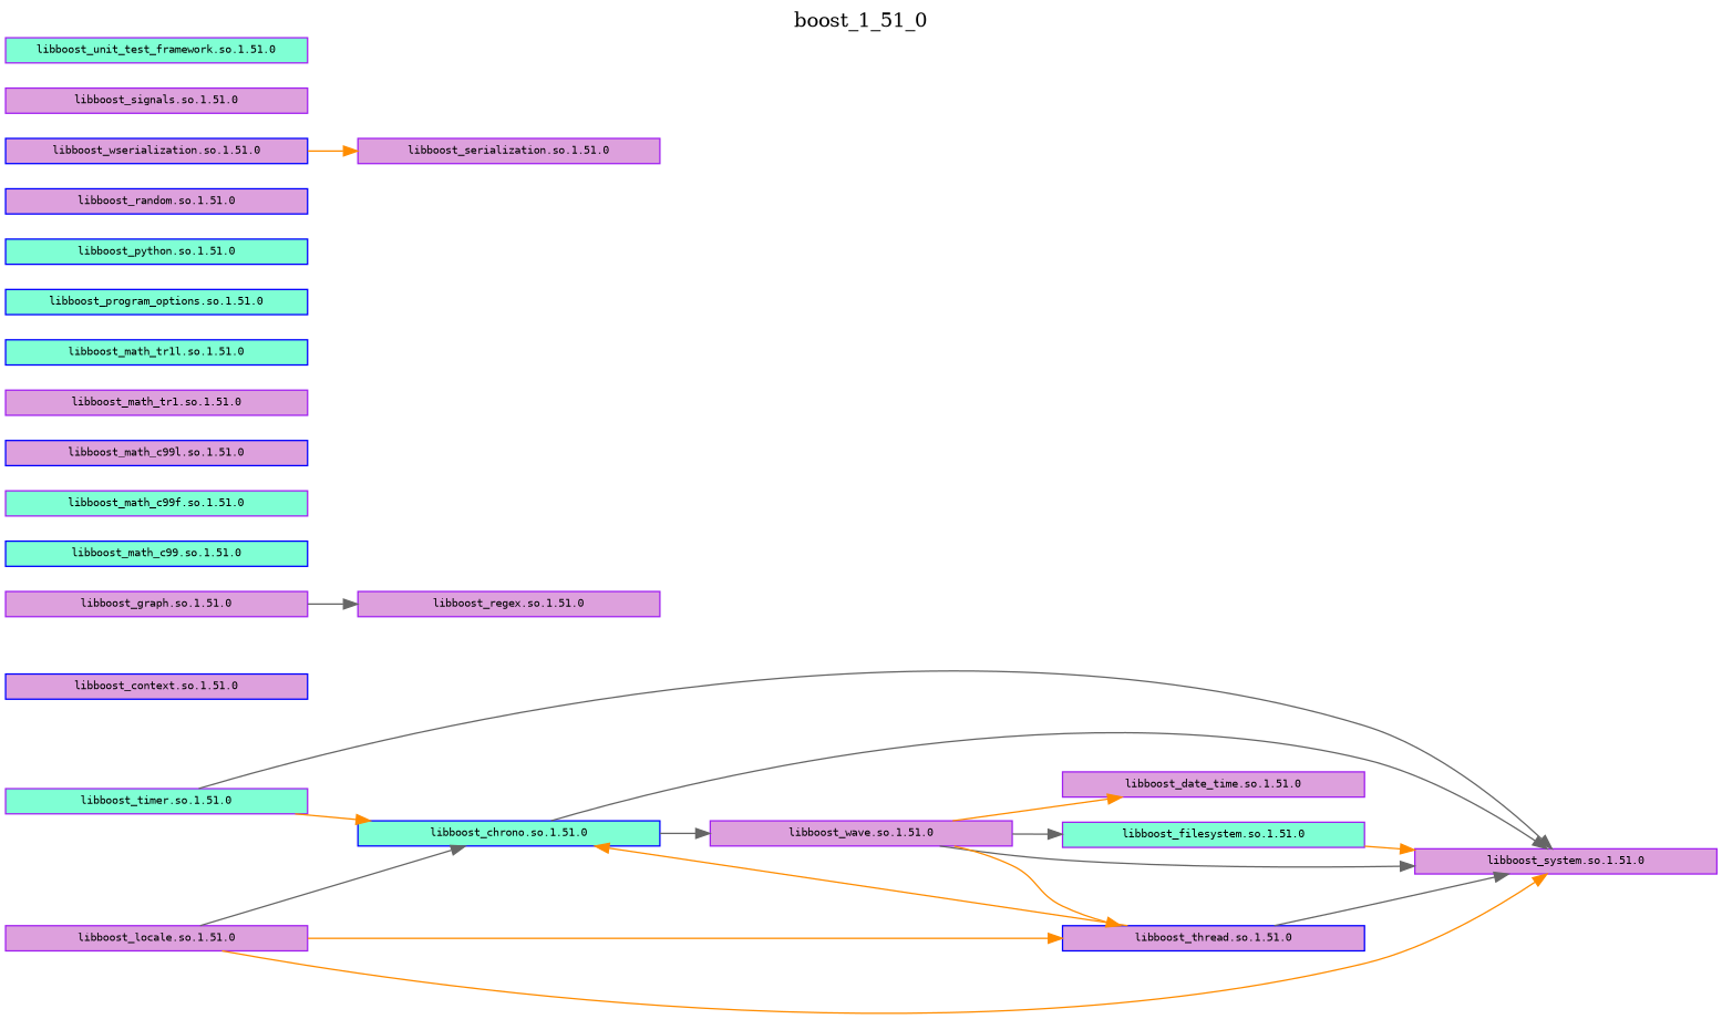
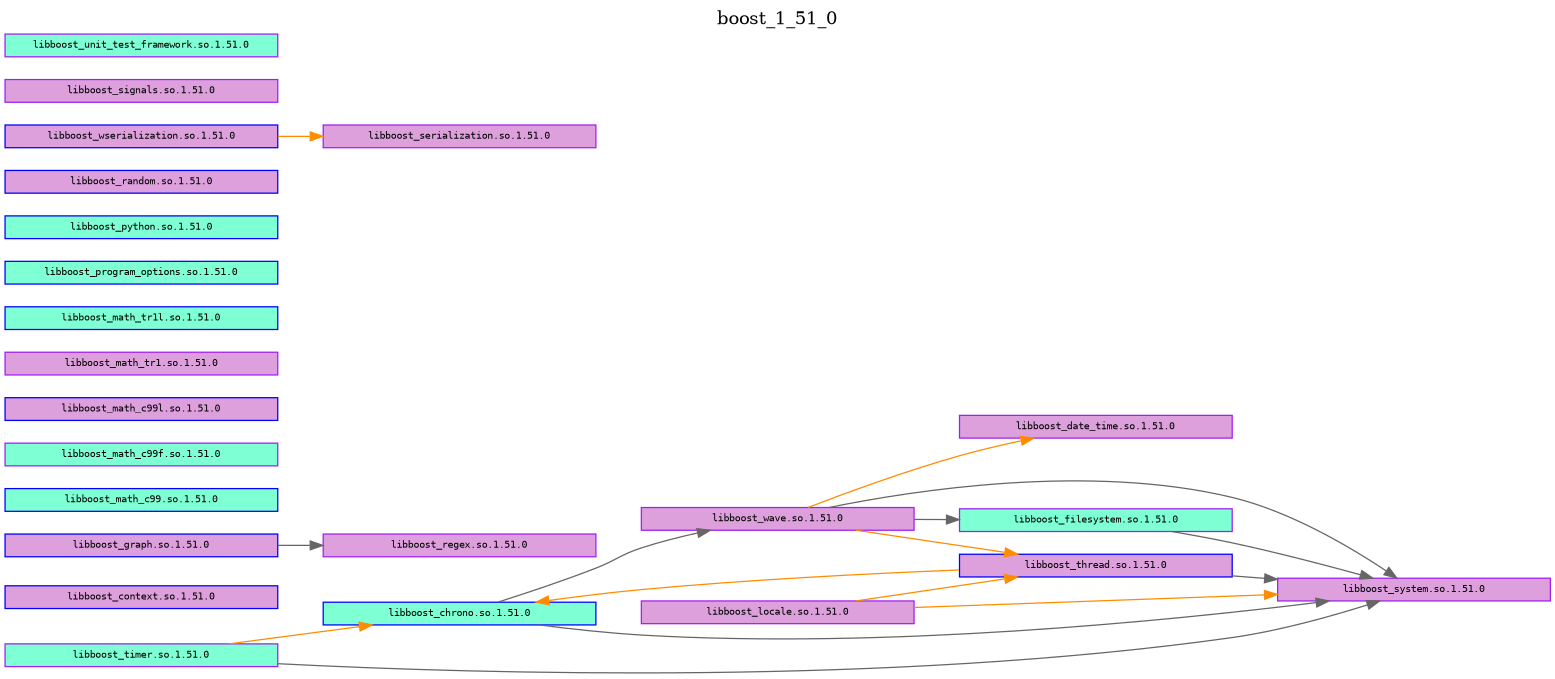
  digraph {
    label=boost_1_51_0
    labeljust=c
    labelloc=t
    rankdir=LR
    node [color=purple fillcolor=plum fixedsize=true fontcolor=black fontname="DejaVu Sans Mono" fontsize=8 shape=box style=filled]
    edge [color=gray40]
    n1 [color=blue fillcolor=aquamarine height=0.25 label="libboost_chrono.so.1.51.0" width=3.0]
    n2 [height=0.25 label="libboost_system.so.1.51.0" width=3.0]
    n3 [height=0.25 label="libboost_wave.so.1.51.0" width=3.0]
    n4 [color=blue height=0.25 label="libboost_context.so.1.51.0" width=3.0]
    n5 [height=0.25 label="libboost_date_time.so.1.51.0" width=3.0]
    n6 [fillcolor=aquamarine height=0.25 label="libboost_filesystem.so.1.51.0" width=3.0]
-   n7 [height=0.25 label="libboost_graph.so.1.51.0" width=3.0]
+   n7 [color=blue height=0.25 label="libboost_graph.so.1.51.0" width=3.0]
    n8 [height=0.25 label="libboost_regex.so.1.51.0" width=3.0]
    n9 [height=0.25 label="libboost_locale.so.1.51.0" width=3.0]
    n10 [color=blue height=0.25 label="libboost_thread.so.1.51.0" width=3.0]
    n11 [color=blue fillcolor=aquamarine height=0.25 label="libboost_math_c99.so.1.51.0" width=3.0]
    n12 [fillcolor=aquamarine height=0.25 label="libboost_math_c99f.so.1.51.0" width=3.0]
    n13 [color=blue height=0.25 label="libboost_math_c99l.so.1.51.0" width=3.0]
    n14 [height=0.25 label="libboost_math_tr1.so.1.51.0" width=3.0]
    n15 [color=blue fillcolor=aquamarine height=0.25 label="libboost_math_tr1l.so.1.51.0" width=3.0]
    n16 [color=blue fillcolor=aquamarine height=0.25 label="libboost_program_options.so.1.51.0" width=3.0]
    n17 [color=blue fillcolor=aquamarine height=0.25 label="libboost_python.so.1.51.0" width=3.0]
    n18 [color=blue height=0.25 label="libboost_random.so.1.51.0" width=3.0]
    n19 [height=0.25 label="libboost_serialization.so.1.51.0" width=3.0]
    n20 [height=0.25 label="libboost_signals.so.1.51.0" width=3.0]
    n21 [fillcolor=aquamarine height=0.25 label="libboost_timer.so.1.51.0" width=3.0]
    n22 [fillcolor=aquamarine height=0.25 label="libboost_unit_test_framework.so.1.51.0" width=3.0]
    n23 [color=blue height=0.25 label="libboost_wserialization.so.1.51.0" width=3.0]
    n1 -> n2
    n1 -> n3
    n3 -> n2
    n3 -> n5 [color=darkorange]
    n3 -> n6
    n3 -> n10 [color=darkorange]
-   n6 -> n2 [color=darkorange]
+   n6 -> n2
    n7 -> n8
-   n9 -> n1
    n9 -> n2 [color=darkorange]
    n9 -> n10 [color=darkorange]
    n10 -> n1 [color=darkorange]
    n10 -> n2
    n21 -> n1 [color=darkorange]
    n21 -> n2
    n23 -> n19 [color=darkorange]
  }
